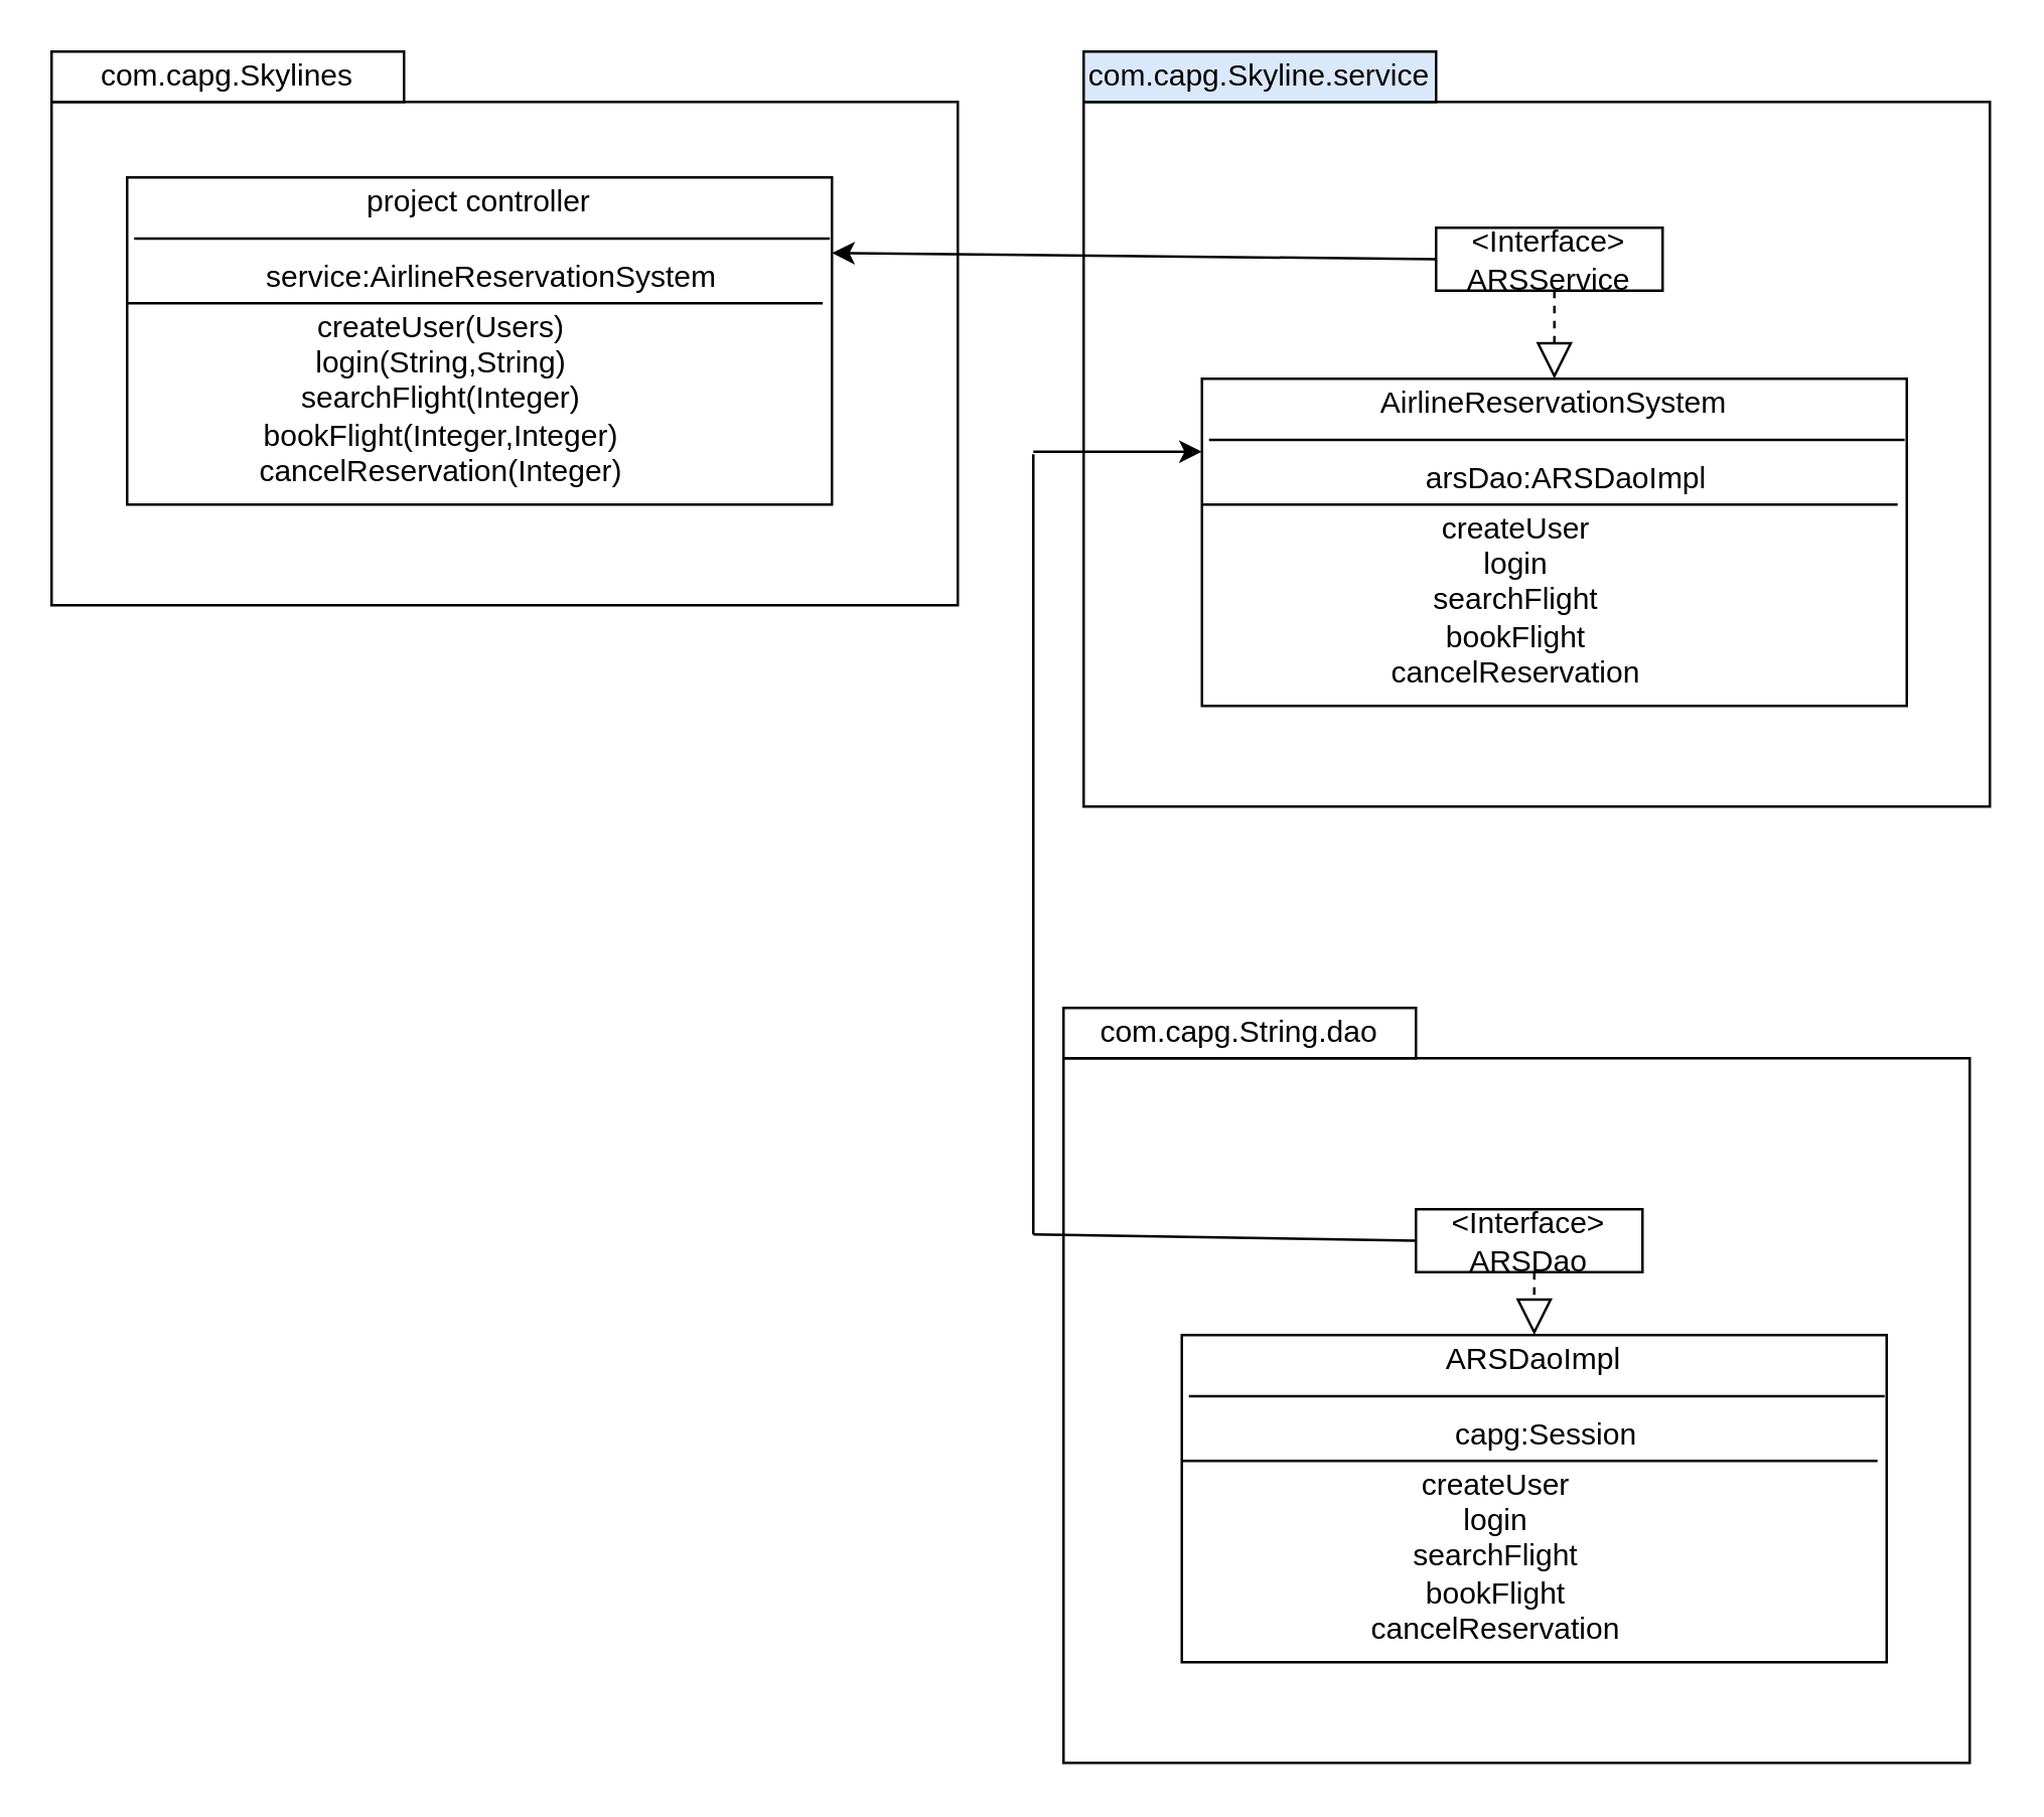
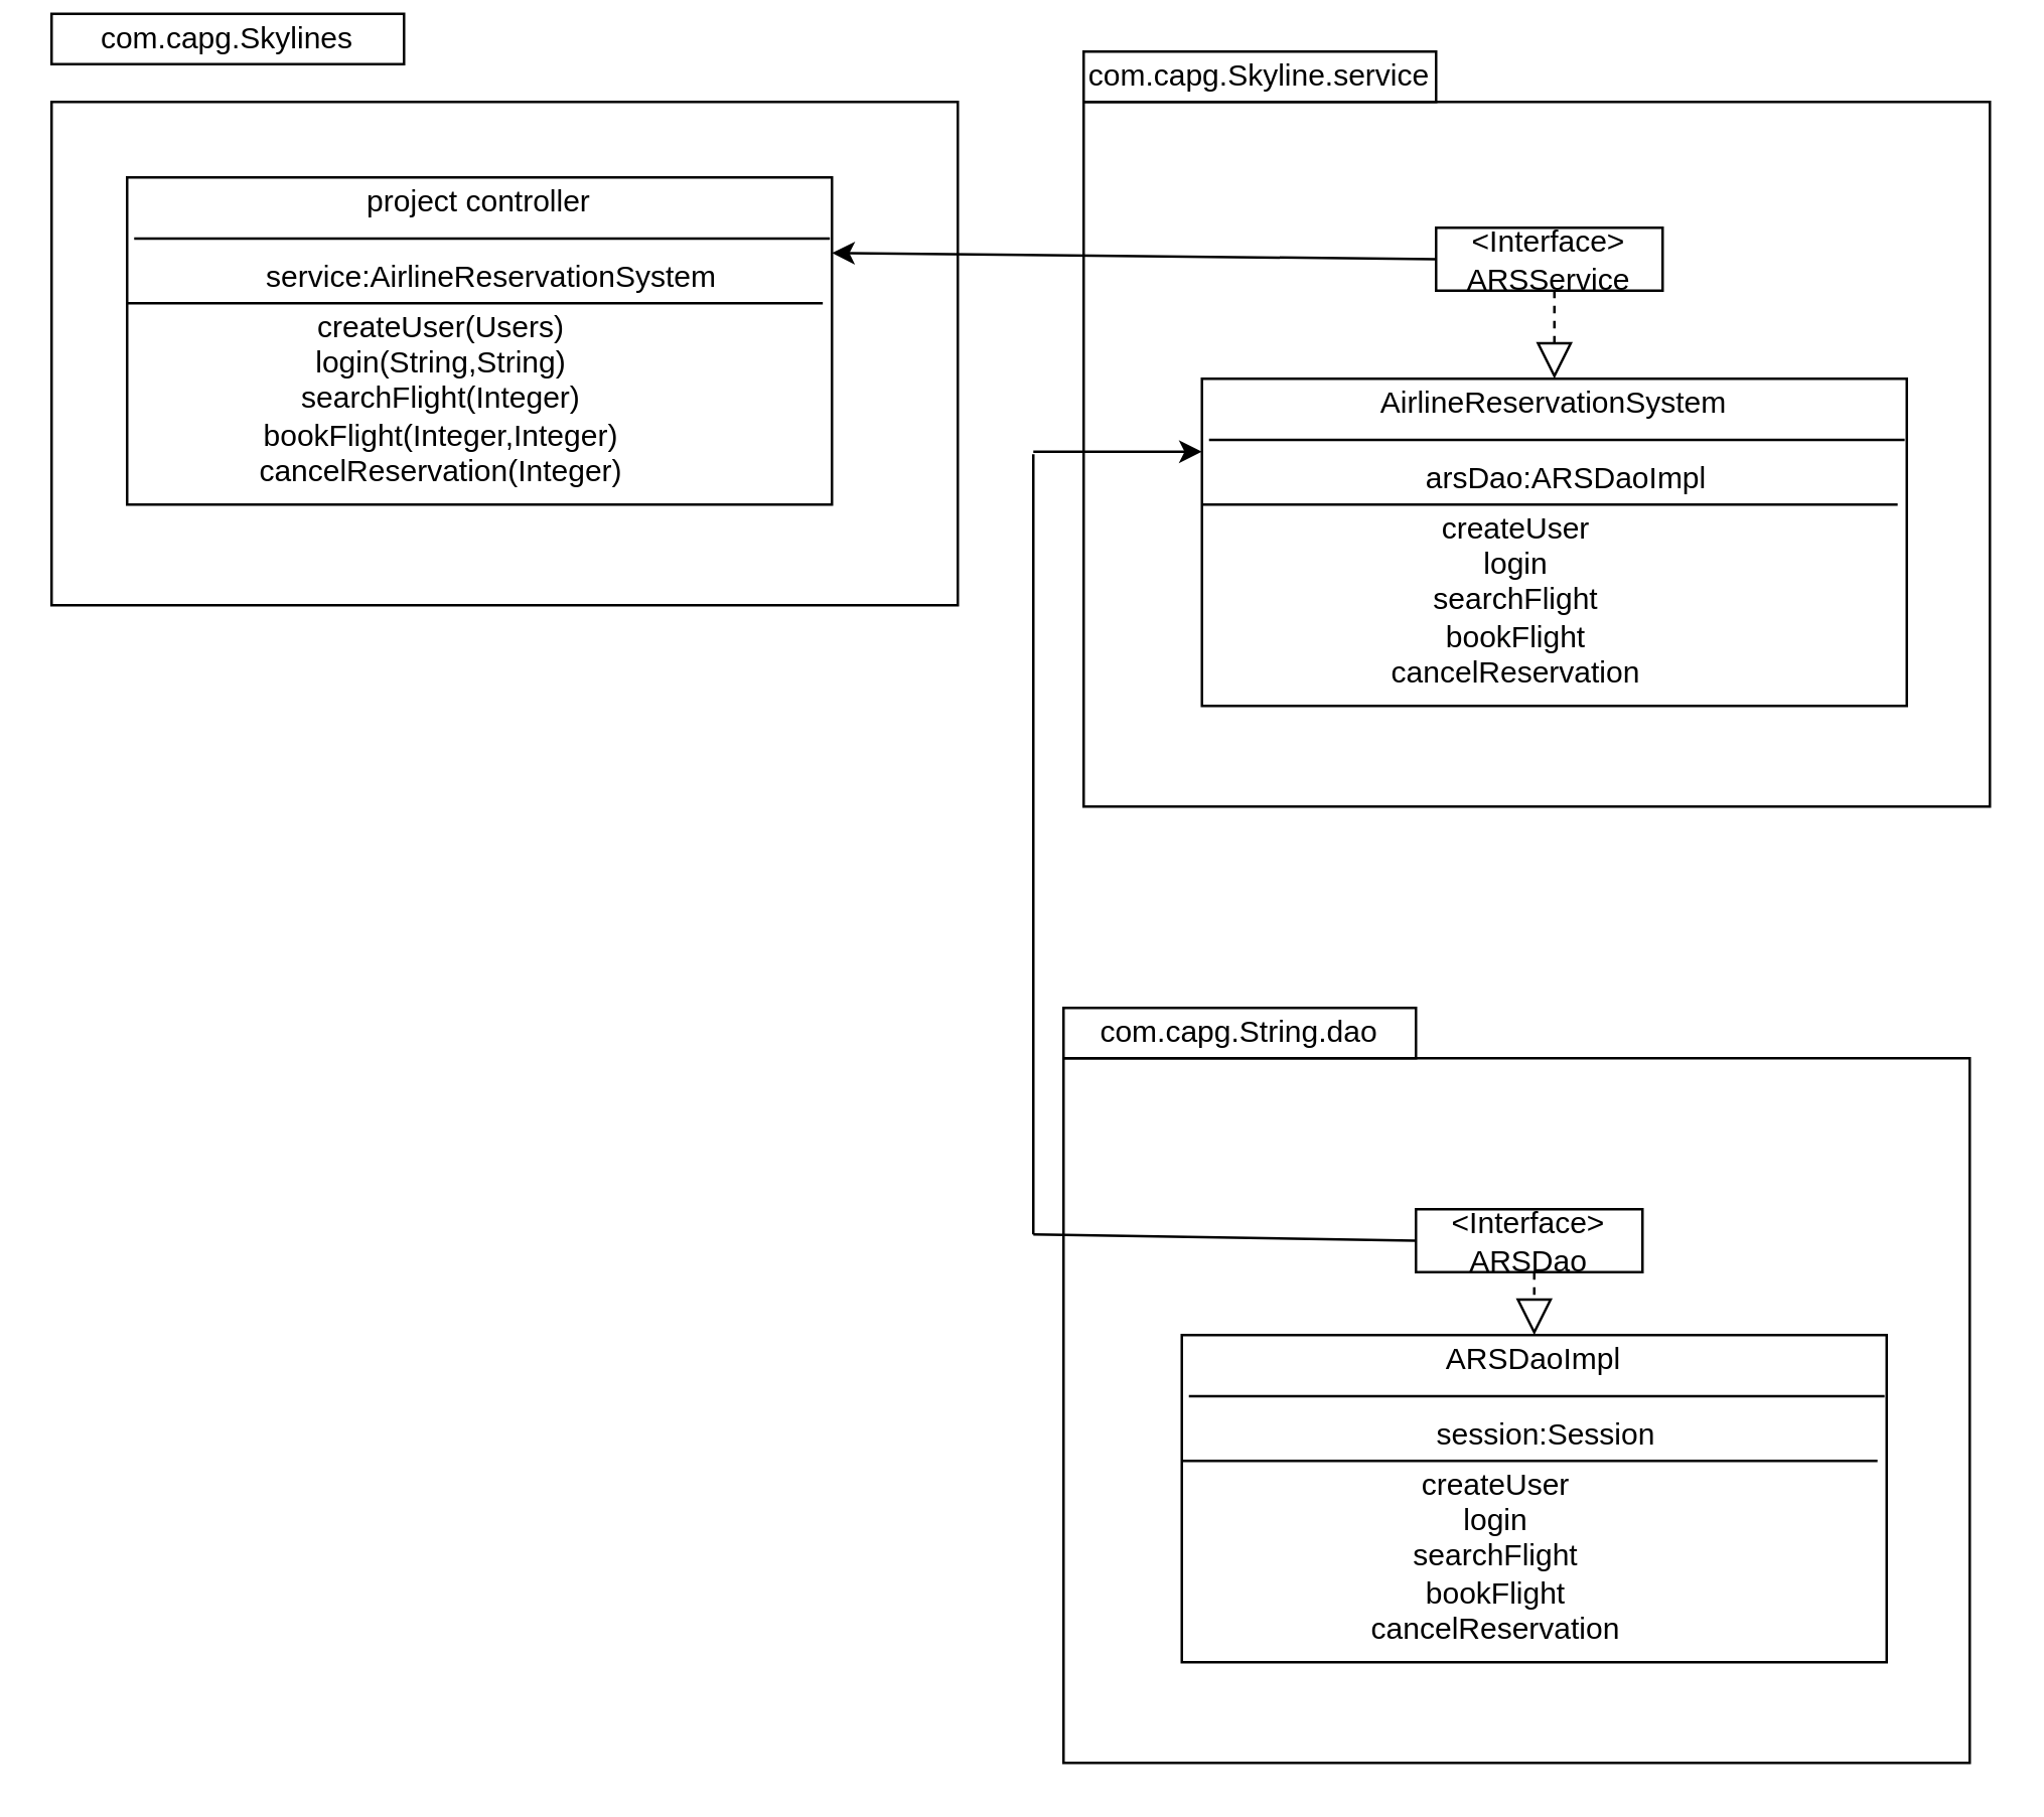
  <mxCell id="0" />
  <mxCell id="1" parent="0" />
  <mxCell id="2" value="" style="rounded=0;whiteSpace=wrap;html=1;" vertex="1" parent="1"><mxGeometry x="20" y="40" width="360" height="200" as="geometry" /></mxCell>
- <mxCell id="3" value="com.capg.Skylines" style="rounded=0;whiteSpace=wrap;html=1;" vertex="1" parent="1"><mxGeometry x="20" y="20" width="140" height="20" as="geometry" /></mxCell>
+ <mxCell id="3" value="com.capg.Skylines" style="rounded=0;whiteSpace=wrap;html=1;" vertex="1" parent="1"><mxGeometry x="20" y="5" width="140" height="20" as="geometry" /></mxCell>
  <mxCell id="4" value="" style="rounded=0;whiteSpace=wrap;html=1;" vertex="1" parent="1"><mxGeometry x="50" y="70" width="280" height="130" as="geometry" /></mxCell>
  <mxCell id="5" value="" style="endArrow=none;html=1;entryX=0.01;entryY=0.187;entryDx=0;entryDy=0;entryPerimeter=0;exitX=0.997;exitY=0.187;exitDx=0;exitDy=0;exitPerimeter=0;" edge="1" parent="1" source="4" target="4"><mxGeometry width="50" height="50" relative="1" as="geometry"><mxPoint x="110" y="120" as="sourcePoint" /><mxPoint x="160" y="70" as="targetPoint" /></mxGeometry></mxCell>
  <mxCell id="6" value="" style="rounded=0;whiteSpace=wrap;html=1;" vertex="1" parent="1"><mxGeometry x="430" y="40" width="360" height="280" as="geometry" /></mxCell>
- <mxCell id="7" value="com.capg.Skyline.service" style="rounded=0;whiteSpace=wrap;html=1;fillColor=#dae8fc;" vertex="1" parent="1"><mxGeometry x="430" y="20" width="140" height="20" as="geometry" /></mxCell>
+ <mxCell id="7" value="com.capg.Skyline.service" style="rounded=0;whiteSpace=wrap;html=1;" vertex="1" parent="1"><mxGeometry x="430" y="20" width="140" height="20" as="geometry" /></mxCell>
  <mxCell id="8" value="project controller" style="text;html=1;strokeColor=none;fillColor=none;align=center;verticalAlign=middle;whiteSpace=wrap;rounded=0;" vertex="1" parent="1"><mxGeometry x="140" y="70" width="100" height="20" as="geometry" /></mxCell>
  <mxCell id="9" value="Text" style="text;html=1;strokeColor=none;fillColor=none;align=center;verticalAlign=middle;whiteSpace=wrap;rounded=0;" vertex="1" parent="1"><mxGeometry x="595" y="92.5" width="40" height="20" as="geometry" /></mxCell>
  <mxCell id="10" value="" style="endArrow=none;html=1;entryX=0.01;entryY=0.187;entryDx=0;entryDy=0;entryPerimeter=0;exitX=0.997;exitY=0.187;exitDx=0;exitDy=0;exitPerimeter=0;" edge="1" parent="1"><mxGeometry width="50" height="50" relative="1" as="geometry"><mxPoint x="326.36" y="120" as="sourcePoint" /><mxPoint x="50" y="120" as="targetPoint" /></mxGeometry></mxCell>
  <mxCell id="11" value="service:AirlineReservationSystem" style="text;html=1;strokeColor=none;fillColor=none;align=center;verticalAlign=middle;whiteSpace=wrap;rounded=0;" vertex="1" parent="1"><mxGeometry x="160" y="100" width="70" height="20" as="geometry" /></mxCell>
  <mxCell id="12" value="createUser(Users)&lt;br&gt;login(String,String)&lt;br&gt;searchFlight(Integer)&lt;br&gt;bookFlight(Integer,Integer)&lt;br&gt;&lt;div&gt;&lt;span&gt;cancelReservation(Integer)&lt;/span&gt;&lt;/div&gt;" style="text;html=1;strokeColor=none;fillColor=none;align=center;verticalAlign=middle;whiteSpace=wrap;rounded=0;" vertex="1" parent="1"><mxGeometry x="50" y="125" width="250" height="65" as="geometry" /></mxCell>
  <mxCell id="13" value="&amp;lt;Interface&amp;gt;&lt;br&gt;ARSService" style="rounded=0;whiteSpace=wrap;html=1;align=center;" vertex="1" parent="1"><mxGeometry x="570" y="90" width="90" height="25" as="geometry" /></mxCell>
  <mxCell id="14" value="" style="rounded=0;whiteSpace=wrap;html=1;" vertex="1" parent="1"><mxGeometry x="477" y="150" width="280" height="130" as="geometry" /></mxCell>
  <mxCell id="15" value="" style="endArrow=none;html=1;entryX=0.01;entryY=0.187;entryDx=0;entryDy=0;entryPerimeter=0;exitX=0.997;exitY=0.187;exitDx=0;exitDy=0;exitPerimeter=0;" edge="1" source="14" target="14" parent="1"><mxGeometry width="50" height="50" relative="1" as="geometry"><mxPoint x="537" y="200" as="sourcePoint" /><mxPoint x="587" y="150" as="targetPoint" /></mxGeometry></mxCell>
  <mxCell id="16" value="AirlineReservationSystem" style="text;html=1;strokeColor=none;fillColor=none;align=center;verticalAlign=middle;whiteSpace=wrap;rounded=0;" vertex="1" parent="1"><mxGeometry x="567" y="150" width="100" height="20" as="geometry" /></mxCell>
  <mxCell id="17" value="" style="endArrow=none;html=1;entryX=0.01;entryY=0.187;entryDx=0;entryDy=0;entryPerimeter=0;exitX=0.997;exitY=0.187;exitDx=0;exitDy=0;exitPerimeter=0;" edge="1" parent="1"><mxGeometry width="50" height="50" relative="1" as="geometry"><mxPoint x="753.36" y="200" as="sourcePoint" /><mxPoint x="477" y="200" as="targetPoint" /></mxGeometry></mxCell>
  <mxCell id="18" value="arsDao:ARSDaoImpl" style="text;html=1;strokeColor=none;fillColor=none;align=center;verticalAlign=middle;whiteSpace=wrap;rounded=0;" vertex="1" parent="1"><mxGeometry x="587" y="180" width="70" height="20" as="geometry" /></mxCell>
  <mxCell id="19" value="createUser&lt;br&gt;login&lt;br&gt;searchFlight&lt;br&gt;bookFlight&lt;br&gt;&lt;div style=&quot;&quot;&gt;&lt;span&gt;cancelReservation&lt;/span&gt;&lt;/div&gt;" style="text;html=1;strokeColor=none;fillColor=none;align=center;verticalAlign=middle;whiteSpace=wrap;rounded=0;" vertex="1" parent="1"><mxGeometry x="477" y="205" width="250" height="65" as="geometry" /></mxCell>
  <mxCell id="20" value="" style="rounded=0;whiteSpace=wrap;html=1;" vertex="1" parent="1"><mxGeometry x="422" y="420" width="360" height="280" as="geometry" /></mxCell>
  <mxCell id="21" value="com.capg.String.dao" style="rounded=0;whiteSpace=wrap;html=1;" vertex="1" parent="1"><mxGeometry x="422" y="400" width="140" height="20" as="geometry" /></mxCell>
  <mxCell id="22" value="Text" style="text;html=1;strokeColor=none;fillColor=none;align=center;verticalAlign=middle;whiteSpace=wrap;rounded=0;" vertex="1" parent="1"><mxGeometry x="587" y="482.5" width="40" height="20" as="geometry" /></mxCell>
  <mxCell id="23" value="&amp;lt;Interface&amp;gt;&lt;br&gt;ARSDao" style="rounded=0;whiteSpace=wrap;html=1;align=center;" vertex="1" parent="1"><mxGeometry x="562" y="480" width="90" height="25" as="geometry" /></mxCell>
  <mxCell id="24" value="" style="rounded=0;whiteSpace=wrap;html=1;" vertex="1" parent="1"><mxGeometry x="469" y="530" width="280" height="130" as="geometry" /></mxCell>
  <mxCell id="25" value="" style="endArrow=none;html=1;entryX=0.01;entryY=0.187;entryDx=0;entryDy=0;entryPerimeter=0;exitX=0.997;exitY=0.187;exitDx=0;exitDy=0;exitPerimeter=0;" edge="1" source="24" target="24" parent="1"><mxGeometry width="50" height="50" relative="1" as="geometry"><mxPoint x="529" y="580" as="sourcePoint" /><mxPoint x="579" y="530" as="targetPoint" /></mxGeometry></mxCell>
  <mxCell id="26" value="ARSDaoImpl" style="text;html=1;strokeColor=none;fillColor=none;align=center;verticalAlign=middle;whiteSpace=wrap;rounded=0;" vertex="1" parent="1"><mxGeometry x="559" y="530" width="100" height="20" as="geometry" /></mxCell>
  <mxCell id="27" value="" style="endArrow=none;html=1;entryX=0.01;entryY=0.187;entryDx=0;entryDy=0;entryPerimeter=0;exitX=0.997;exitY=0.187;exitDx=0;exitDy=0;exitPerimeter=0;" edge="1" parent="1"><mxGeometry width="50" height="50" relative="1" as="geometry"><mxPoint x="745.36" y="580" as="sourcePoint" /><mxPoint x="469" y="580" as="targetPoint" /></mxGeometry></mxCell>
- <mxCell id="28" value="capg:Session" style="text;html=1;strokeColor=none;fillColor=none;align=center;verticalAlign=middle;whiteSpace=wrap;rounded=0;" vertex="1" parent="1"><mxGeometry x="579" y="560" width="70" height="20" as="geometry" /></mxCell>
+ <mxCell id="28" value="session:Session" style="text;html=1;strokeColor=none;fillColor=none;align=center;verticalAlign=middle;whiteSpace=wrap;rounded=0;" vertex="1" parent="1"><mxGeometry x="579" y="560" width="70" height="20" as="geometry" /></mxCell>
  <mxCell id="29" value="createUser&lt;br&gt;login&lt;br&gt;searchFlight&lt;br&gt;bookFlight&lt;br&gt;&lt;div style=&quot;&quot;&gt;&lt;span&gt;cancelReservation&lt;/span&gt;&lt;/div&gt;" style="text;html=1;strokeColor=none;fillColor=none;align=center;verticalAlign=middle;whiteSpace=wrap;rounded=0;" vertex="1" parent="1"><mxGeometry x="469" y="585" width="250" height="65" as="geometry" /></mxCell>
  <mxCell id="30" value="" style="endArrow=classic;html=1;entryX=0;entryY=0.5;entryDx=0;entryDy=0;exitX=0;exitY=0.5;exitDx=0;exitDy=0;" edge="1" parent="1" source="13"><mxGeometry width="50" height="50" relative="1" as="geometry"><mxPoint x="460" y="230" as="sourcePoint" /><mxPoint x="330" y="100" as="targetPoint" /></mxGeometry></mxCell>
  <mxCell id="31" value="" style="endArrow=classic;html=1;" edge="1" parent="1"><mxGeometry width="50" height="50" relative="1" as="geometry"><mxPoint x="410" y="179" as="sourcePoint" /><mxPoint x="477" y="179" as="targetPoint" /></mxGeometry></mxCell>
  <mxCell id="32" value="" style="endArrow=none;html=1;" edge="1" parent="1"><mxGeometry width="50" height="50" relative="1" as="geometry"><mxPoint x="410" y="490" as="sourcePoint" /><mxPoint x="410" y="180" as="targetPoint" /></mxGeometry></mxCell>
  <mxCell id="33" value="" style="endArrow=none;html=1;entryX=0;entryY=0.5;entryDx=0;entryDy=0;" edge="1" parent="1" target="23"><mxGeometry width="50" height="50" relative="1" as="geometry"><mxPoint x="410" y="490" as="sourcePoint" /><mxPoint x="570" y="300" as="targetPoint" /></mxGeometry></mxCell>
  <mxCell id="34" value="" style="endArrow=block;dashed=1;endFill=0;endSize=12;html=1;entryX=0.5;entryY=0;entryDx=0;entryDy=0;" edge="1" parent="1" target="16"><mxGeometry width="160" relative="1" as="geometry"><mxPoint x="617" y="115" as="sourcePoint" /><mxPoint x="687" y="139.5" as="targetPoint" /></mxGeometry></mxCell>
  <mxCell id="35" value="" style="endArrow=block;dashed=1;endFill=0;endSize=12;html=1;" edge="1" parent="1"><mxGeometry width="160" relative="1" as="geometry"><mxPoint x="609" y="505" as="sourcePoint" /><mxPoint x="609" y="530" as="targetPoint" /></mxGeometry></mxCell>
